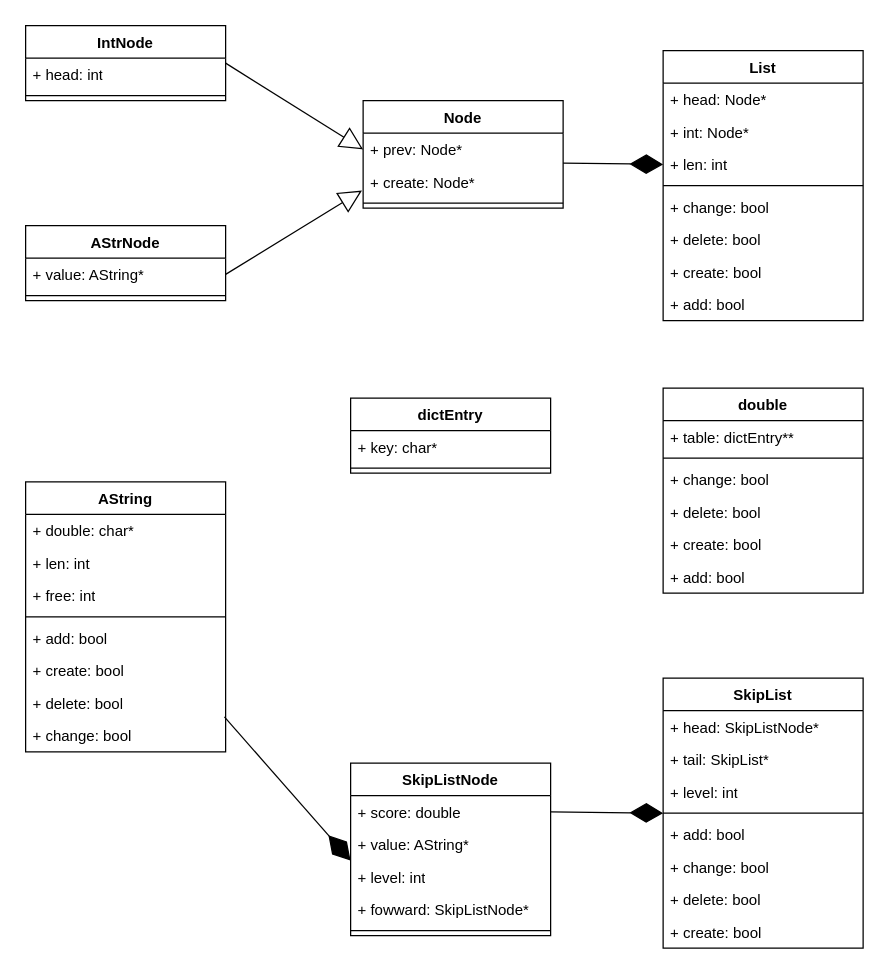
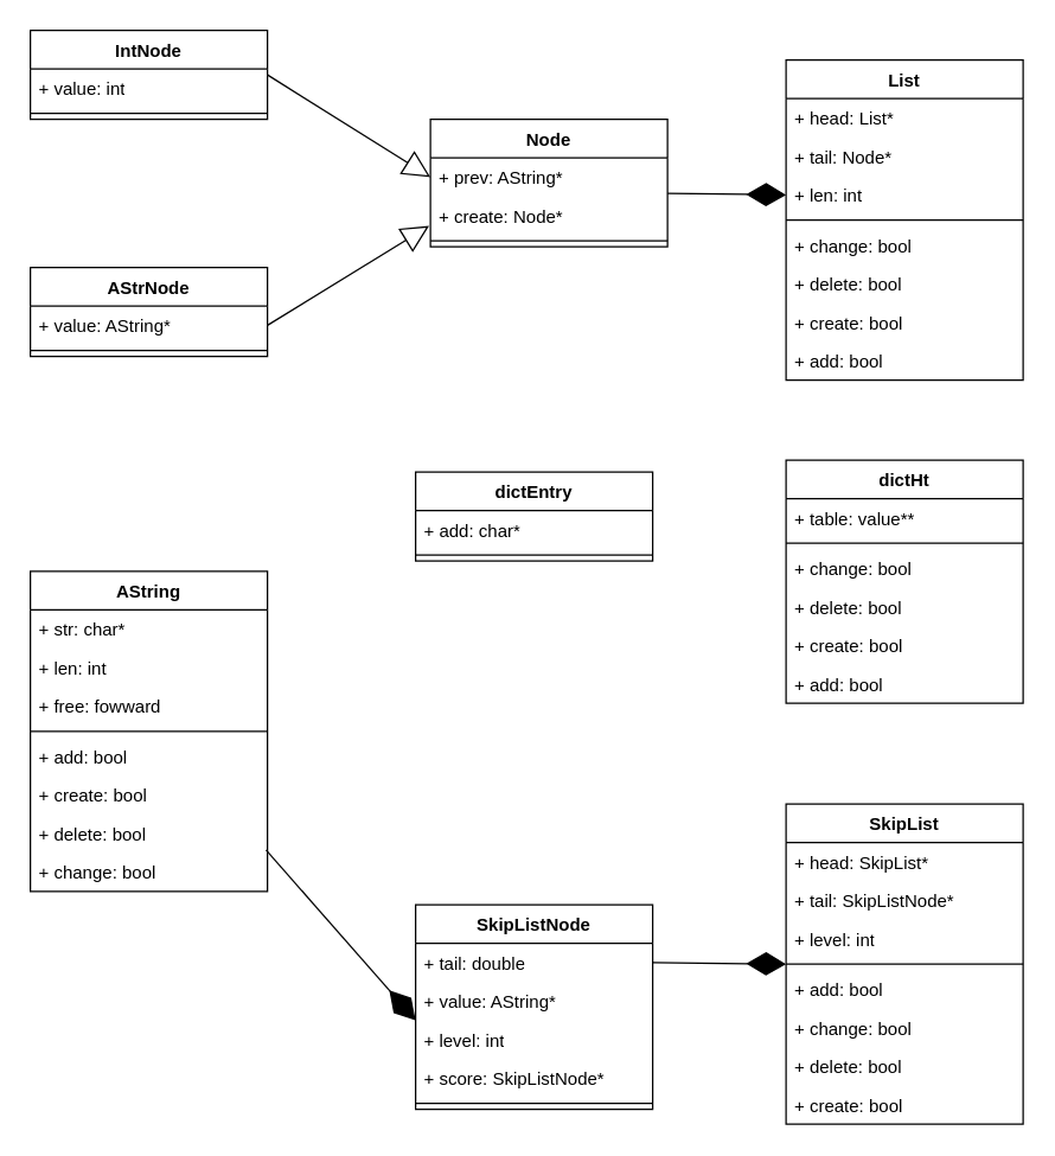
  <mxCell id="0" />
  <mxCell id="1" parent="0" />
  <mxCell id="2" value="AString" style="swimlane;fontStyle=1;align=center;verticalAlign=top;childLayout=stackLayout;horizontal=1;startSize=26;horizontalStack=0;resizeParent=1;resizeParentMax=0;resizeLast=0;collapsible=1;marginBottom=0;whiteSpace=wrap;html=1;" parent="1" vertex="1"><mxGeometry x="20" y="385" width="160" height="216" as="geometry" /></mxCell>
- <mxCell id="3" value="+ double: char*&lt;br&gt;" style="text;strokeColor=none;fillColor=none;align=left;verticalAlign=top;spacingLeft=4;spacingRight=4;overflow=hidden;rotatable=0;points=[[0,0.5],[1,0.5]];portConstraint=eastwest;whiteSpace=wrap;html=1;" parent="2" vertex="1"><mxGeometry y="26" width="160" height="26" as="geometry" /></mxCell>
+ <mxCell id="3" value="+ str: char*&lt;br&gt;" style="text;strokeColor=none;fillColor=none;align=left;verticalAlign=top;spacingLeft=4;spacingRight=4;overflow=hidden;rotatable=0;points=[[0,0.5],[1,0.5]];portConstraint=eastwest;whiteSpace=wrap;html=1;" parent="2" vertex="1"><mxGeometry y="26" width="160" height="26" as="geometry" /></mxCell>
  <mxCell id="4" value="+ len: int" style="text;strokeColor=none;fillColor=none;align=left;verticalAlign=top;spacingLeft=4;spacingRight=4;overflow=hidden;rotatable=0;points=[[0,0.5],[1,0.5]];portConstraint=eastwest;whiteSpace=wrap;html=1;" parent="2" vertex="1"><mxGeometry y="52" width="160" height="26" as="geometry" /></mxCell>
- <mxCell id="5" value="+ free: int" style="text;strokeColor=none;fillColor=none;align=left;verticalAlign=top;spacingLeft=4;spacingRight=4;overflow=hidden;rotatable=0;points=[[0,0.5],[1,0.5]];portConstraint=eastwest;whiteSpace=wrap;html=1;" parent="2" vertex="1"><mxGeometry y="78" width="160" height="26" as="geometry" /></mxCell>
+ <mxCell id="5" value="+ free: fowward" style="text;strokeColor=none;fillColor=none;align=left;verticalAlign=top;spacingLeft=4;spacingRight=4;overflow=hidden;rotatable=0;points=[[0,0.5],[1,0.5]];portConstraint=eastwest;whiteSpace=wrap;html=1;" parent="2" vertex="1"><mxGeometry y="78" width="160" height="26" as="geometry" /></mxCell>
  <mxCell id="6" value="" style="line;strokeWidth=1;fillColor=none;align=left;verticalAlign=middle;spacingTop=-1;spacingLeft=3;spacingRight=3;rotatable=0;labelPosition=right;points=[];portConstraint=eastwest;strokeColor=inherit;" parent="2" vertex="1"><mxGeometry y="104" width="160" height="8" as="geometry" /></mxCell>
  <mxCell id="7" value="+ add: bool" style="text;strokeColor=none;fillColor=none;align=left;verticalAlign=top;spacingLeft=4;spacingRight=4;overflow=hidden;rotatable=0;points=[[0,0.5],[1,0.5]];portConstraint=eastwest;whiteSpace=wrap;html=1;" parent="2" vertex="1"><mxGeometry y="112" width="160" height="26" as="geometry" /></mxCell>
  <mxCell id="8" value="+ create: bool" style="text;strokeColor=none;fillColor=none;align=left;verticalAlign=top;spacingLeft=4;spacingRight=4;overflow=hidden;rotatable=0;points=[[0,0.5],[1,0.5]];portConstraint=eastwest;whiteSpace=wrap;html=1;" parent="2" vertex="1"><mxGeometry y="138" width="160" height="26" as="geometry" /></mxCell>
  <mxCell id="9" value="+ delete: bool" style="text;strokeColor=none;fillColor=none;align=left;verticalAlign=top;spacingLeft=4;spacingRight=4;overflow=hidden;rotatable=0;points=[[0,0.5],[1,0.5]];portConstraint=eastwest;whiteSpace=wrap;html=1;" parent="2" vertex="1"><mxGeometry y="164" width="160" height="26" as="geometry" /></mxCell>
  <mxCell id="10" value="+ change: bool" style="text;strokeColor=none;fillColor=none;align=left;verticalAlign=top;spacingLeft=4;spacingRight=4;overflow=hidden;rotatable=0;points=[[0,0.5],[1,0.5]];portConstraint=eastwest;whiteSpace=wrap;html=1;" parent="2" vertex="1"><mxGeometry y="190" width="160" height="26" as="geometry" /></mxCell>
  <mxCell id="11" value="List&lt;br&gt;" style="swimlane;fontStyle=1;align=center;verticalAlign=top;childLayout=stackLayout;horizontal=1;startSize=26;horizontalStack=0;resizeParent=1;resizeParentMax=0;resizeLast=0;collapsible=1;marginBottom=0;whiteSpace=wrap;html=1;" parent="1" vertex="1"><mxGeometry x="530" y="40" width="160" height="216" as="geometry" /></mxCell>
- <mxCell id="12" value="+ head: Node*&lt;br&gt;" style="text;strokeColor=none;fillColor=none;align=left;verticalAlign=top;spacingLeft=4;spacingRight=4;overflow=hidden;rotatable=0;points=[[0,0.5],[1,0.5]];portConstraint=eastwest;whiteSpace=wrap;html=1;" parent="11" vertex="1"><mxGeometry y="26" width="160" height="26" as="geometry" /></mxCell>
- <mxCell id="13" value="+ int: Node*" style="text;strokeColor=none;fillColor=none;align=left;verticalAlign=top;spacingLeft=4;spacingRight=4;overflow=hidden;rotatable=0;points=[[0,0.5],[1,0.5]];portConstraint=eastwest;whiteSpace=wrap;html=1;" parent="11" vertex="1"><mxGeometry y="52" width="160" height="26" as="geometry" /></mxCell>
+ <mxCell id="12" value="+ head: List*&lt;br&gt;" style="text;strokeColor=none;fillColor=none;align=left;verticalAlign=top;spacingLeft=4;spacingRight=4;overflow=hidden;rotatable=0;points=[[0,0.5],[1,0.5]];portConstraint=eastwest;whiteSpace=wrap;html=1;" parent="11" vertex="1"><mxGeometry y="26" width="160" height="26" as="geometry" /></mxCell>
+ <mxCell id="13" value="+ tail: Node*" style="text;strokeColor=none;fillColor=none;align=left;verticalAlign=top;spacingLeft=4;spacingRight=4;overflow=hidden;rotatable=0;points=[[0,0.5],[1,0.5]];portConstraint=eastwest;whiteSpace=wrap;html=1;" parent="11" vertex="1"><mxGeometry y="52" width="160" height="26" as="geometry" /></mxCell>
  <mxCell id="14" value="+ len: int" style="text;strokeColor=none;fillColor=none;align=left;verticalAlign=top;spacingLeft=4;spacingRight=4;overflow=hidden;rotatable=0;points=[[0,0.5],[1,0.5]];portConstraint=eastwest;whiteSpace=wrap;html=1;" parent="11" vertex="1"><mxGeometry y="78" width="160" height="26" as="geometry" /></mxCell>
  <mxCell id="15" value="" style="line;strokeWidth=1;fillColor=none;align=left;verticalAlign=middle;spacingTop=-1;spacingLeft=3;spacingRight=3;rotatable=0;labelPosition=right;points=[];portConstraint=eastwest;strokeColor=inherit;" parent="11" vertex="1"><mxGeometry y="104" width="160" height="8" as="geometry" /></mxCell>
  <mxCell id="16" value="+ change: bool" style="text;strokeColor=none;fillColor=none;align=left;verticalAlign=top;spacingLeft=4;spacingRight=4;overflow=hidden;rotatable=0;points=[[0,0.5],[1,0.5]];portConstraint=eastwest;whiteSpace=wrap;html=1;" parent="11" vertex="1"><mxGeometry y="112" width="160" height="26" as="geometry" /></mxCell>
  <mxCell id="17" value="+ delete: bool" style="text;strokeColor=none;fillColor=none;align=left;verticalAlign=top;spacingLeft=4;spacingRight=4;overflow=hidden;rotatable=0;points=[[0,0.5],[1,0.5]];portConstraint=eastwest;whiteSpace=wrap;html=1;" parent="11" vertex="1"><mxGeometry y="138" width="160" height="26" as="geometry" /></mxCell>
  <mxCell id="18" value="+ create: bool" style="text;strokeColor=none;fillColor=none;align=left;verticalAlign=top;spacingLeft=4;spacingRight=4;overflow=hidden;rotatable=0;points=[[0,0.5],[1,0.5]];portConstraint=eastwest;whiteSpace=wrap;html=1;" parent="11" vertex="1"><mxGeometry y="164" width="160" height="26" as="geometry" /></mxCell>
  <mxCell id="19" value="+ add: bool" style="text;strokeColor=none;fillColor=none;align=left;verticalAlign=top;spacingLeft=4;spacingRight=4;overflow=hidden;rotatable=0;points=[[0,0.5],[1,0.5]];portConstraint=eastwest;whiteSpace=wrap;html=1;" parent="11" vertex="1"><mxGeometry y="190" width="160" height="26" as="geometry" /></mxCell>
- <mxCell id="20" value="double" style="swimlane;fontStyle=1;align=center;verticalAlign=top;childLayout=stackLayout;horizontal=1;startSize=26;horizontalStack=0;resizeParent=1;resizeParentMax=0;resizeLast=0;collapsible=1;marginBottom=0;whiteSpace=wrap;html=1;" parent="1" vertex="1"><mxGeometry x="530" y="310" width="160" height="164" as="geometry" /></mxCell>
- <mxCell id="21" value="+ table: dictEntry**" style="text;strokeColor=none;fillColor=none;align=left;verticalAlign=top;spacingLeft=4;spacingRight=4;overflow=hidden;rotatable=0;points=[[0,0.5],[1,0.5]];portConstraint=eastwest;whiteSpace=wrap;html=1;" parent="20" vertex="1"><mxGeometry y="26" width="160" height="26" as="geometry" /></mxCell>
+ <mxCell id="20" value="dictHt" style="swimlane;fontStyle=1;align=center;verticalAlign=top;childLayout=stackLayout;horizontal=1;startSize=26;horizontalStack=0;resizeParent=1;resizeParentMax=0;resizeLast=0;collapsible=1;marginBottom=0;whiteSpace=wrap;html=1;" parent="1" vertex="1"><mxGeometry x="530" y="310" width="160" height="164" as="geometry" /></mxCell>
+ <mxCell id="21" value="+ table: value**" style="text;strokeColor=none;fillColor=none;align=left;verticalAlign=top;spacingLeft=4;spacingRight=4;overflow=hidden;rotatable=0;points=[[0,0.5],[1,0.5]];portConstraint=eastwest;whiteSpace=wrap;html=1;" parent="20" vertex="1"><mxGeometry y="26" width="160" height="26" as="geometry" /></mxCell>
  <mxCell id="22" value="" style="line;strokeWidth=1;fillColor=none;align=left;verticalAlign=middle;spacingTop=-1;spacingLeft=3;spacingRight=3;rotatable=0;labelPosition=right;points=[];portConstraint=eastwest;strokeColor=inherit;" parent="20" vertex="1"><mxGeometry y="52" width="160" height="8" as="geometry" /></mxCell>
  <mxCell id="23" value="+ change: bool" style="text;strokeColor=none;fillColor=none;align=left;verticalAlign=top;spacingLeft=4;spacingRight=4;overflow=hidden;rotatable=0;points=[[0,0.5],[1,0.5]];portConstraint=eastwest;whiteSpace=wrap;html=1;" parent="20" vertex="1"><mxGeometry y="60" width="160" height="26" as="geometry" /></mxCell>
  <mxCell id="24" value="+ delete: bool" style="text;strokeColor=none;fillColor=none;align=left;verticalAlign=top;spacingLeft=4;spacingRight=4;overflow=hidden;rotatable=0;points=[[0,0.5],[1,0.5]];portConstraint=eastwest;whiteSpace=wrap;html=1;" parent="20" vertex="1"><mxGeometry y="86" width="160" height="26" as="geometry" /></mxCell>
  <mxCell id="25" value="+ create: bool" style="text;strokeColor=none;fillColor=none;align=left;verticalAlign=top;spacingLeft=4;spacingRight=4;overflow=hidden;rotatable=0;points=[[0,0.5],[1,0.5]];portConstraint=eastwest;whiteSpace=wrap;html=1;" parent="20" vertex="1"><mxGeometry y="112" width="160" height="26" as="geometry" /></mxCell>
  <mxCell id="26" value="+ add: bool" style="text;strokeColor=none;fillColor=none;align=left;verticalAlign=top;spacingLeft=4;spacingRight=4;overflow=hidden;rotatable=0;points=[[0,0.5],[1,0.5]];portConstraint=eastwest;whiteSpace=wrap;html=1;" parent="20" vertex="1"><mxGeometry y="138" width="160" height="26" as="geometry" /></mxCell>
  <mxCell id="27" value="SkipList" style="swimlane;fontStyle=1;align=center;verticalAlign=top;childLayout=stackLayout;horizontal=1;startSize=26;horizontalStack=0;resizeParent=1;resizeParentMax=0;resizeLast=0;collapsible=1;marginBottom=0;whiteSpace=wrap;html=1;" parent="1" vertex="1"><mxGeometry x="530" y="542" width="160" height="216" as="geometry" /></mxCell>
- <mxCell id="28" value="+ head: SkipListNode*&amp;nbsp;&lt;br&gt;" style="text;strokeColor=none;fillColor=none;align=left;verticalAlign=top;spacingLeft=4;spacingRight=4;overflow=hidden;rotatable=0;points=[[0,0.5],[1,0.5]];portConstraint=eastwest;whiteSpace=wrap;html=1;" parent="27" vertex="1"><mxGeometry y="26" width="160" height="26" as="geometry" /></mxCell>
- <mxCell id="29" value="+ tail: SkipList*" style="text;strokeColor=none;fillColor=none;align=left;verticalAlign=top;spacingLeft=4;spacingRight=4;overflow=hidden;rotatable=0;points=[[0,0.5],[1,0.5]];portConstraint=eastwest;whiteSpace=wrap;html=1;" parent="27" vertex="1"><mxGeometry y="52" width="160" height="26" as="geometry" /></mxCell>
+ <mxCell id="28" value="+ head: SkipList*&amp;nbsp;&lt;br&gt;" style="text;strokeColor=none;fillColor=none;align=left;verticalAlign=top;spacingLeft=4;spacingRight=4;overflow=hidden;rotatable=0;points=[[0,0.5],[1,0.5]];portConstraint=eastwest;whiteSpace=wrap;html=1;" parent="27" vertex="1"><mxGeometry y="26" width="160" height="26" as="geometry" /></mxCell>
+ <mxCell id="29" value="+ tail: SkipListNode*" style="text;strokeColor=none;fillColor=none;align=left;verticalAlign=top;spacingLeft=4;spacingRight=4;overflow=hidden;rotatable=0;points=[[0,0.5],[1,0.5]];portConstraint=eastwest;whiteSpace=wrap;html=1;" parent="27" vertex="1"><mxGeometry y="52" width="160" height="26" as="geometry" /></mxCell>
  <mxCell id="30" value="+ level: int" style="text;strokeColor=none;fillColor=none;align=left;verticalAlign=top;spacingLeft=4;spacingRight=4;overflow=hidden;rotatable=0;points=[[0,0.5],[1,0.5]];portConstraint=eastwest;whiteSpace=wrap;html=1;" parent="27" vertex="1"><mxGeometry y="78" width="160" height="26" as="geometry" /></mxCell>
  <mxCell id="31" value="" style="line;strokeWidth=1;fillColor=none;align=left;verticalAlign=middle;spacingTop=-1;spacingLeft=3;spacingRight=3;rotatable=0;labelPosition=right;points=[];portConstraint=eastwest;strokeColor=inherit;" parent="27" vertex="1"><mxGeometry y="104" width="160" height="8" as="geometry" /></mxCell>
  <mxCell id="32" value="+ add: bool" style="text;strokeColor=none;fillColor=none;align=left;verticalAlign=top;spacingLeft=4;spacingRight=4;overflow=hidden;rotatable=0;points=[[0,0.5],[1,0.5]];portConstraint=eastwest;whiteSpace=wrap;html=1;" parent="27" vertex="1"><mxGeometry y="112" width="160" height="26" as="geometry" /></mxCell>
  <mxCell id="33" value="+ change: bool" style="text;strokeColor=none;fillColor=none;align=left;verticalAlign=top;spacingLeft=4;spacingRight=4;overflow=hidden;rotatable=0;points=[[0,0.5],[1,0.5]];portConstraint=eastwest;whiteSpace=wrap;html=1;" parent="27" vertex="1"><mxGeometry y="138" width="160" height="26" as="geometry" /></mxCell>
  <mxCell id="34" value="+ delete: bool" style="text;strokeColor=none;fillColor=none;align=left;verticalAlign=top;spacingLeft=4;spacingRight=4;overflow=hidden;rotatable=0;points=[[0,0.5],[1,0.5]];portConstraint=eastwest;whiteSpace=wrap;html=1;" parent="27" vertex="1"><mxGeometry y="164" width="160" height="26" as="geometry" /></mxCell>
  <mxCell id="35" value="+ create: bool" style="text;strokeColor=none;fillColor=none;align=left;verticalAlign=top;spacingLeft=4;spacingRight=4;overflow=hidden;rotatable=0;points=[[0,0.5],[1,0.5]];portConstraint=eastwest;whiteSpace=wrap;html=1;" parent="27" vertex="1"><mxGeometry y="190" width="160" height="26" as="geometry" /></mxCell>
  <mxCell id="36" value="Node" style="swimlane;fontStyle=1;align=center;verticalAlign=top;childLayout=stackLayout;horizontal=1;startSize=26;horizontalStack=0;resizeParent=1;resizeParentMax=0;resizeLast=0;collapsible=1;marginBottom=0;whiteSpace=wrap;html=1;" parent="1" vertex="1"><mxGeometry x="290" y="80" width="160" height="86" as="geometry" /></mxCell>
- <mxCell id="37" value="+ prev: Node*" style="text;strokeColor=none;fillColor=none;align=left;verticalAlign=top;spacingLeft=4;spacingRight=4;overflow=hidden;rotatable=0;points=[[0,0.5],[1,0.5]];portConstraint=eastwest;whiteSpace=wrap;html=1;" parent="36" vertex="1"><mxGeometry y="26" width="160" height="26" as="geometry" /></mxCell>
+ <mxCell id="37" value="+ prev: AString*" style="text;strokeColor=none;fillColor=none;align=left;verticalAlign=top;spacingLeft=4;spacingRight=4;overflow=hidden;rotatable=0;points=[[0,0.5],[1,0.5]];portConstraint=eastwest;whiteSpace=wrap;html=1;" parent="36" vertex="1"><mxGeometry y="26" width="160" height="26" as="geometry" /></mxCell>
  <mxCell id="38" value="" style="endArrow=diamondThin;endFill=1;endSize=24;html=1;entryX=0;entryY=0.5;entryDx=0;entryDy=0;" parent="36" target="14" edge="1"><mxGeometry width="160" relative="1" as="geometry"><mxPoint x="160" y="50" as="sourcePoint" /><mxPoint x="320" y="50" as="targetPoint" /></mxGeometry></mxCell>
  <mxCell id="39" value="+ create: Node*" style="text;strokeColor=none;fillColor=none;align=left;verticalAlign=top;spacingLeft=4;spacingRight=4;overflow=hidden;rotatable=0;points=[[0,0.5],[1,0.5]];portConstraint=eastwest;whiteSpace=wrap;html=1;" parent="36" vertex="1"><mxGeometry y="52" width="160" height="26" as="geometry" /></mxCell>
  <mxCell id="40" value="" style="line;strokeWidth=1;fillColor=none;align=left;verticalAlign=middle;spacingTop=-1;spacingLeft=3;spacingRight=3;rotatable=0;labelPosition=right;points=[];portConstraint=eastwest;strokeColor=inherit;" parent="36" vertex="1"><mxGeometry y="78" width="160" height="8" as="geometry" /></mxCell>
  <mxCell id="41" value="dictEntry" style="swimlane;fontStyle=1;align=center;verticalAlign=top;childLayout=stackLayout;horizontal=1;startSize=26;horizontalStack=0;resizeParent=1;resizeParentMax=0;resizeLast=0;collapsible=1;marginBottom=0;whiteSpace=wrap;html=1;" parent="1" vertex="1"><mxGeometry x="280" y="318" width="160" height="60" as="geometry" /></mxCell>
- <mxCell id="42" value="+ key: char*" style="text;strokeColor=none;fillColor=none;align=left;verticalAlign=top;spacingLeft=4;spacingRight=4;overflow=hidden;rotatable=0;points=[[0,0.5],[1,0.5]];portConstraint=eastwest;whiteSpace=wrap;html=1;" parent="41" vertex="1"><mxGeometry y="26" width="160" height="26" as="geometry" /></mxCell>
+ <mxCell id="42" value="+ add: char*" style="text;strokeColor=none;fillColor=none;align=left;verticalAlign=top;spacingLeft=4;spacingRight=4;overflow=hidden;rotatable=0;points=[[0,0.5],[1,0.5]];portConstraint=eastwest;whiteSpace=wrap;html=1;" parent="41" vertex="1"><mxGeometry y="26" width="160" height="26" as="geometry" /></mxCell>
  <mxCell id="43" value="" style="line;strokeWidth=1;fillColor=none;align=left;verticalAlign=middle;spacingTop=-1;spacingLeft=3;spacingRight=3;rotatable=0;labelPosition=right;points=[];portConstraint=eastwest;strokeColor=inherit;" parent="41" vertex="1"><mxGeometry y="52" width="160" height="8" as="geometry" /></mxCell>
  <mxCell id="44" value="SkipListNode" style="swimlane;fontStyle=1;align=center;verticalAlign=top;childLayout=stackLayout;horizontal=1;startSize=26;horizontalStack=0;resizeParent=1;resizeParentMax=0;resizeLast=0;collapsible=1;marginBottom=0;whiteSpace=wrap;html=1;" parent="1" vertex="1"><mxGeometry x="280" y="610" width="160" height="138" as="geometry" /></mxCell>
- <mxCell id="45" value="+ score: double" style="text;strokeColor=none;fillColor=none;align=left;verticalAlign=top;spacingLeft=4;spacingRight=4;overflow=hidden;rotatable=0;points=[[0,0.5],[1,0.5]];portConstraint=eastwest;whiteSpace=wrap;html=1;" parent="44" vertex="1"><mxGeometry y="26" width="160" height="26" as="geometry" /></mxCell>
+ <mxCell id="45" value="+ tail: double" style="text;strokeColor=none;fillColor=none;align=left;verticalAlign=top;spacingLeft=4;spacingRight=4;overflow=hidden;rotatable=0;points=[[0,0.5],[1,0.5]];portConstraint=eastwest;whiteSpace=wrap;html=1;" parent="44" vertex="1"><mxGeometry y="26" width="160" height="26" as="geometry" /></mxCell>
  <mxCell id="46" value="+ value: AString*" style="text;strokeColor=none;fillColor=none;align=left;verticalAlign=top;spacingLeft=4;spacingRight=4;overflow=hidden;rotatable=0;points=[[0,0.5],[1,0.5]];portConstraint=eastwest;whiteSpace=wrap;html=1;" parent="44" vertex="1"><mxGeometry y="52" width="160" height="26" as="geometry" /></mxCell>
  <mxCell id="47" value="+ level: int" style="text;strokeColor=none;fillColor=none;align=left;verticalAlign=top;spacingLeft=4;spacingRight=4;overflow=hidden;rotatable=0;points=[[0,0.5],[1,0.5]];portConstraint=eastwest;whiteSpace=wrap;html=1;" parent="44" vertex="1"><mxGeometry y="78" width="160" height="26" as="geometry" /></mxCell>
- <mxCell id="48" value="+ fowward: SkipListNode*" style="text;strokeColor=none;fillColor=none;align=left;verticalAlign=top;spacingLeft=4;spacingRight=4;overflow=hidden;rotatable=0;points=[[0,0.5],[1,0.5]];portConstraint=eastwest;whiteSpace=wrap;html=1;" parent="44" vertex="1"><mxGeometry y="104" width="160" height="26" as="geometry" /></mxCell>
+ <mxCell id="48" value="+ score: SkipListNode*" style="text;strokeColor=none;fillColor=none;align=left;verticalAlign=top;spacingLeft=4;spacingRight=4;overflow=hidden;rotatable=0;points=[[0,0.5],[1,0.5]];portConstraint=eastwest;whiteSpace=wrap;html=1;" parent="44" vertex="1"><mxGeometry y="104" width="160" height="26" as="geometry" /></mxCell>
  <mxCell id="49" value="" style="line;strokeWidth=1;fillColor=none;align=left;verticalAlign=middle;spacingTop=-1;spacingLeft=3;spacingRight=3;rotatable=0;labelPosition=right;points=[];portConstraint=eastwest;strokeColor=inherit;" parent="44" vertex="1"><mxGeometry y="130" width="160" height="8" as="geometry" /></mxCell>
  <mxCell id="50" value="" style="endArrow=diamondThin;endFill=1;endSize=24;html=1;exitX=1;exitY=0.5;exitDx=0;exitDy=0;entryX=0;entryY=-0.154;entryDx=0;entryDy=0;entryPerimeter=0;" parent="1" source="45" target="32" edge="1"><mxGeometry width="160" relative="1" as="geometry"><mxPoint x="180" y="672" as="sourcePoint" /><mxPoint x="340" y="672" as="targetPoint" /></mxGeometry></mxCell>
  <mxCell id="51" value="AStrNode" style="swimlane;fontStyle=1;align=center;verticalAlign=top;childLayout=stackLayout;horizontal=1;startSize=26;horizontalStack=0;resizeParent=1;resizeParentMax=0;resizeLast=0;collapsible=1;marginBottom=0;whiteSpace=wrap;html=1;" parent="1" vertex="1"><mxGeometry x="20" y="180" width="160" height="60" as="geometry" /></mxCell>
  <mxCell id="52" value="+ value: AString*" style="text;strokeColor=none;fillColor=none;align=left;verticalAlign=top;spacingLeft=4;spacingRight=4;overflow=hidden;rotatable=0;points=[[0,0.5],[1,0.5]];portConstraint=eastwest;whiteSpace=wrap;html=1;" parent="51" vertex="1"><mxGeometry y="26" width="160" height="26" as="geometry" /></mxCell>
  <mxCell id="53" value="" style="line;strokeWidth=1;fillColor=none;align=left;verticalAlign=middle;spacingTop=-1;spacingLeft=3;spacingRight=3;rotatable=0;labelPosition=right;points=[];portConstraint=eastwest;strokeColor=inherit;" parent="51" vertex="1"><mxGeometry y="52" width="160" height="8" as="geometry" /></mxCell>
  <mxCell id="54" value="IntNode" style="swimlane;fontStyle=1;align=center;verticalAlign=top;childLayout=stackLayout;horizontal=1;startSize=26;horizontalStack=0;resizeParent=1;resizeParentMax=0;resizeLast=0;collapsible=1;marginBottom=0;whiteSpace=wrap;html=1;" parent="1" vertex="1"><mxGeometry x="20" y="20" width="160" height="60" as="geometry" /></mxCell>
- <mxCell id="55" value="+ head: int" style="text;strokeColor=none;fillColor=none;align=left;verticalAlign=top;spacingLeft=4;spacingRight=4;overflow=hidden;rotatable=0;points=[[0,0.5],[1,0.5]];portConstraint=eastwest;whiteSpace=wrap;html=1;" parent="54" vertex="1"><mxGeometry y="26" width="160" height="26" as="geometry" /></mxCell>
+ <mxCell id="55" value="+ value: int" style="text;strokeColor=none;fillColor=none;align=left;verticalAlign=top;spacingLeft=4;spacingRight=4;overflow=hidden;rotatable=0;points=[[0,0.5],[1,0.5]];portConstraint=eastwest;whiteSpace=wrap;html=1;" parent="54" vertex="1"><mxGeometry y="26" width="160" height="26" as="geometry" /></mxCell>
  <mxCell id="56" value="" style="line;strokeWidth=1;fillColor=none;align=left;verticalAlign=middle;spacingTop=-1;spacingLeft=3;spacingRight=3;rotatable=0;labelPosition=right;points=[];portConstraint=eastwest;strokeColor=inherit;" parent="54" vertex="1"><mxGeometry y="52" width="160" height="8" as="geometry" /></mxCell>
  <mxCell id="57" value="" style="endArrow=block;endSize=16;endFill=0;html=1;entryX=0;entryY=0.5;entryDx=0;entryDy=0;" parent="1" target="37" edge="1"><mxGeometry width="160" relative="1" as="geometry"><mxPoint x="180" y="50" as="sourcePoint" /><mxPoint x="340" y="50" as="targetPoint" /></mxGeometry></mxCell>
  <mxCell id="58" value="" style="endArrow=block;endSize=16;endFill=0;html=1;entryX=-0.006;entryY=0.769;entryDx=0;entryDy=0;exitX=1;exitY=0.5;exitDx=0;exitDy=0;entryPerimeter=0;" parent="1" source="52" target="39" edge="1"><mxGeometry width="160" relative="1" as="geometry"><mxPoint x="120" y="460" as="sourcePoint" /><mxPoint x="230" y="529" as="targetPoint" /></mxGeometry></mxCell>
  <mxCell id="59" value="" style="endArrow=diamondThin;endFill=1;endSize=24;html=1;entryX=0;entryY=0;entryDx=0;entryDy=0;exitX=0.994;exitY=-0.077;exitDx=0;exitDy=0;exitPerimeter=0;entryPerimeter=0;" parent="1" source="10" target="47" edge="1"><mxGeometry width="160" relative="1" as="geometry"><mxPoint x="250" y="470" as="sourcePoint" /><mxPoint x="257" y="323" as="targetPoint" /></mxGeometry></mxCell>
